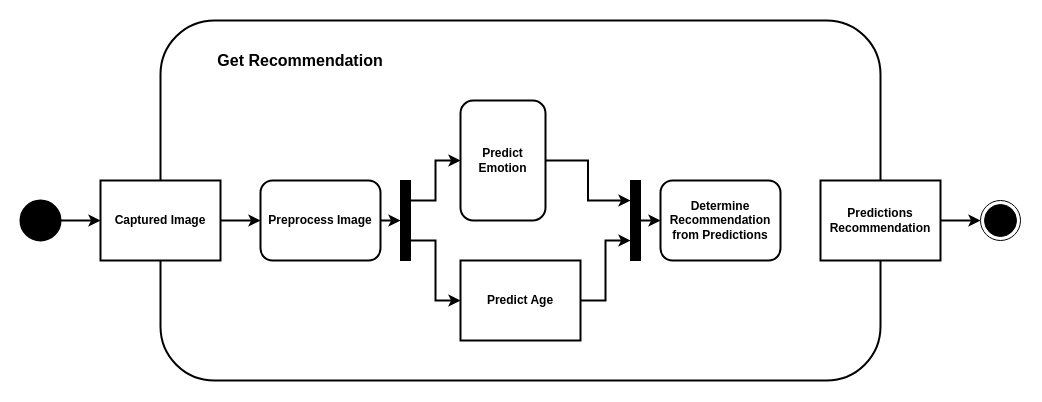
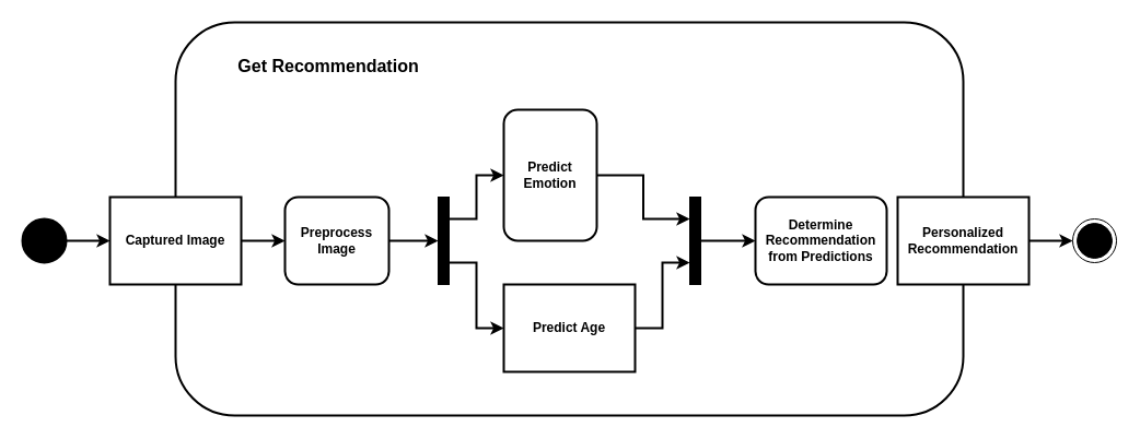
  <mxCell id="0" />
  <mxCell id="1" parent="0" />
  <mxCell id="2" value="" style="rounded=1;whiteSpace=wrap;html=1;fillColor=none;strokeWidth=2;" vertex="1" parent="1"><mxGeometry x="160" y="20" width="720" height="360" as="geometry" /></mxCell>
  <mxCell id="3" value="Get Recommendation" style="text;html=1;strokeColor=none;fillColor=none;align=center;verticalAlign=middle;whiteSpace=wrap;rounded=0;fontStyle=1;fontSize=16;" vertex="1" parent="1"><mxGeometry x="200" y="40" width="200" height="40" as="geometry" /></mxCell>
  <mxCell id="4" style="edgeStyle=orthogonalEdgeStyle;rounded=0;orthogonalLoop=1;jettySize=auto;html=1;exitX=1;exitY=0.5;exitDx=0;exitDy=0;entryX=0;entryY=0.5;entryDx=0;entryDy=0;fontSize=12;strokeWidth=2;" edge="1" parent="1" source="5" target="9"><mxGeometry relative="1" as="geometry" /></mxCell>
  <mxCell id="5" value="Captured Image" style="rounded=0;whiteSpace=wrap;html=1;fontSize=12;fillColor=default;fontStyle=1;strokeWidth=2;" vertex="1" parent="1"><mxGeometry x="100" y="180" width="120" height="80" as="geometry" /></mxCell>
  <mxCell id="6" style="edgeStyle=orthogonalEdgeStyle;rounded=0;orthogonalLoop=1;jettySize=auto;html=1;exitX=1;exitY=0.5;exitDx=0;exitDy=0;entryX=0;entryY=0.5;entryDx=0;entryDy=0;fontSize=12;strokeWidth=2;" edge="1" parent="1" source="7" target="20"><mxGeometry relative="1" as="geometry" /></mxCell>
- <mxCell id="7" value="Predictions Recommendation" style="rounded=0;whiteSpace=wrap;html=1;fontSize=12;fillColor=default;fontStyle=1;strokeWidth=2;" vertex="1" parent="1"><mxGeometry x="820" y="180" width="120" height="80" as="geometry" /></mxCell>
+ <mxCell id="7" value="Personalized Recommendation" style="rounded=0;whiteSpace=wrap;html=1;fontSize=12;fillColor=default;fontStyle=1;strokeWidth=2;" vertex="1" parent="1"><mxGeometry x="820" y="180" width="120" height="80" as="geometry" /></mxCell>
  <mxCell id="8" style="edgeStyle=orthogonalEdgeStyle;rounded=0;orthogonalLoop=1;jettySize=auto;html=1;exitX=1;exitY=0.5;exitDx=0;exitDy=0;entryX=0;entryY=0.5;entryDx=0;entryDy=0;fontSize=12;strokeWidth=2;" edge="1" parent="1" source="9" target="17"><mxGeometry relative="1" as="geometry" /></mxCell>
- <mxCell id="9" value="Preprocess Image" style="rounded=1;whiteSpace=wrap;html=1;fontSize=12;fillColor=default;fontStyle=1;strokeWidth=2;" vertex="1" parent="1"><mxGeometry x="260" y="180" width="120" height="80" as="geometry" /></mxCell>
+ <mxCell id="9" value="Preprocess Image" style="rounded=1;whiteSpace=wrap;html=1;fontSize=12;fillColor=default;fontStyle=1;strokeWidth=2;" vertex="1" parent="1"><mxGeometry x="260" y="180" width="95" height="80" as="geometry" /></mxCell>
  <mxCell id="10" style="edgeStyle=orthogonalEdgeStyle;rounded=0;orthogonalLoop=1;jettySize=auto;html=1;exitX=1;exitY=0.5;exitDx=0;exitDy=0;entryX=0;entryY=0.75;entryDx=0;entryDy=0;fontSize=12;strokeWidth=2;" edge="1" parent="1" source="11" target="19"><mxGeometry relative="1" as="geometry" /></mxCell>
  <mxCell id="11" value="Predict Age" style="whiteSpace=wrap;html=1;fontSize=12;fillColor=default;fontStyle=1;strokeWidth=2;rounded=0;" vertex="1" parent="1"><mxGeometry x="460" y="260" width="120" height="80" as="geometry" /></mxCell>
  <mxCell id="12" style="edgeStyle=orthogonalEdgeStyle;rounded=0;orthogonalLoop=1;jettySize=auto;html=1;exitX=1;exitY=0.5;exitDx=0;exitDy=0;entryX=0;entryY=0.25;entryDx=0;entryDy=0;fontSize=12;strokeWidth=2;" edge="1" parent="1" source="13" target="19"><mxGeometry relative="1" as="geometry" /></mxCell>
  <mxCell id="13" value="Predict Emotion" style="rounded=1;whiteSpace=wrap;html=1;fontSize=12;fillColor=default;fontStyle=1;strokeWidth=2;" vertex="1" parent="1"><mxGeometry x="460" y="100" width="85" height="120" as="geometry" /></mxCell>
- <mxCell id="14" value="Determine Recommendation from Predictions" style="rounded=1;whiteSpace=wrap;html=1;fontSize=12;fillColor=default;fontStyle=1;strokeWidth=2;" vertex="1" parent="1"><mxGeometry x="660" y="180" width="120" height="80" as="geometry" /></mxCell>
+ <mxCell id="14" value="Determine Recommendation from Predictions" style="rounded=1;whiteSpace=wrap;html=1;fontSize=12;fillColor=default;fontStyle=1;strokeWidth=2;" vertex="1" parent="1"><mxGeometry x="690" y="180" width="120" height="80" as="geometry" /></mxCell>
  <mxCell id="15" style="edgeStyle=orthogonalEdgeStyle;rounded=0;orthogonalLoop=1;jettySize=auto;html=1;exitX=1;exitY=0.25;exitDx=0;exitDy=0;entryX=0;entryY=0.5;entryDx=0;entryDy=0;fontSize=12;strokeWidth=2;" edge="1" parent="1" source="17" target="13"><mxGeometry relative="1" as="geometry" /></mxCell>
  <mxCell id="16" style="edgeStyle=orthogonalEdgeStyle;rounded=0;orthogonalLoop=1;jettySize=auto;html=1;exitX=1;exitY=0.75;exitDx=0;exitDy=0;entryX=0;entryY=0.5;entryDx=0;entryDy=0;fontSize=12;strokeWidth=2;" edge="1" parent="1" source="17" target="11"><mxGeometry relative="1" as="geometry" /></mxCell>
  <mxCell id="17" value="" style="rounded=0;whiteSpace=wrap;html=1;fontSize=12;fillColor=#000000;" vertex="1" parent="1"><mxGeometry x="400" y="180" width="10" height="80" as="geometry" /></mxCell>
  <mxCell id="18" style="edgeStyle=orthogonalEdgeStyle;rounded=0;orthogonalLoop=1;jettySize=auto;html=1;exitX=1;exitY=0.5;exitDx=0;exitDy=0;entryX=0;entryY=0.5;entryDx=0;entryDy=0;fontSize=12;strokeWidth=2;" edge="1" parent="1" source="19" target="14"><mxGeometry relative="1" as="geometry" /></mxCell>
  <mxCell id="19" value="" style="rounded=0;whiteSpace=wrap;html=1;fontSize=12;fillColor=#000000;" vertex="1" parent="1"><mxGeometry x="630" y="180" width="10" height="80" as="geometry" /></mxCell>
  <mxCell id="20" value="" style="ellipse;html=1;shape=endState;fillColor=#000000;strokeColor=default;fontSize=12;" vertex="1" parent="1"><mxGeometry x="980" y="200" width="40" height="40" as="geometry" /></mxCell>
  <mxCell id="21" style="edgeStyle=orthogonalEdgeStyle;rounded=0;orthogonalLoop=1;jettySize=auto;html=1;exitX=1;exitY=0.5;exitDx=0;exitDy=0;entryX=0;entryY=0.5;entryDx=0;entryDy=0;fontSize=12;strokeWidth=2;" edge="1" parent="1" source="22" target="5"><mxGeometry relative="1" as="geometry" /></mxCell>
  <mxCell id="22" value="" style="ellipse;whiteSpace=wrap;html=1;aspect=fixed;fontSize=12;strokeColor=default;strokeWidth=2;fillColor=#000000;" vertex="1" parent="1"><mxGeometry x="20" y="200" width="40" height="40" as="geometry" /></mxCell>
